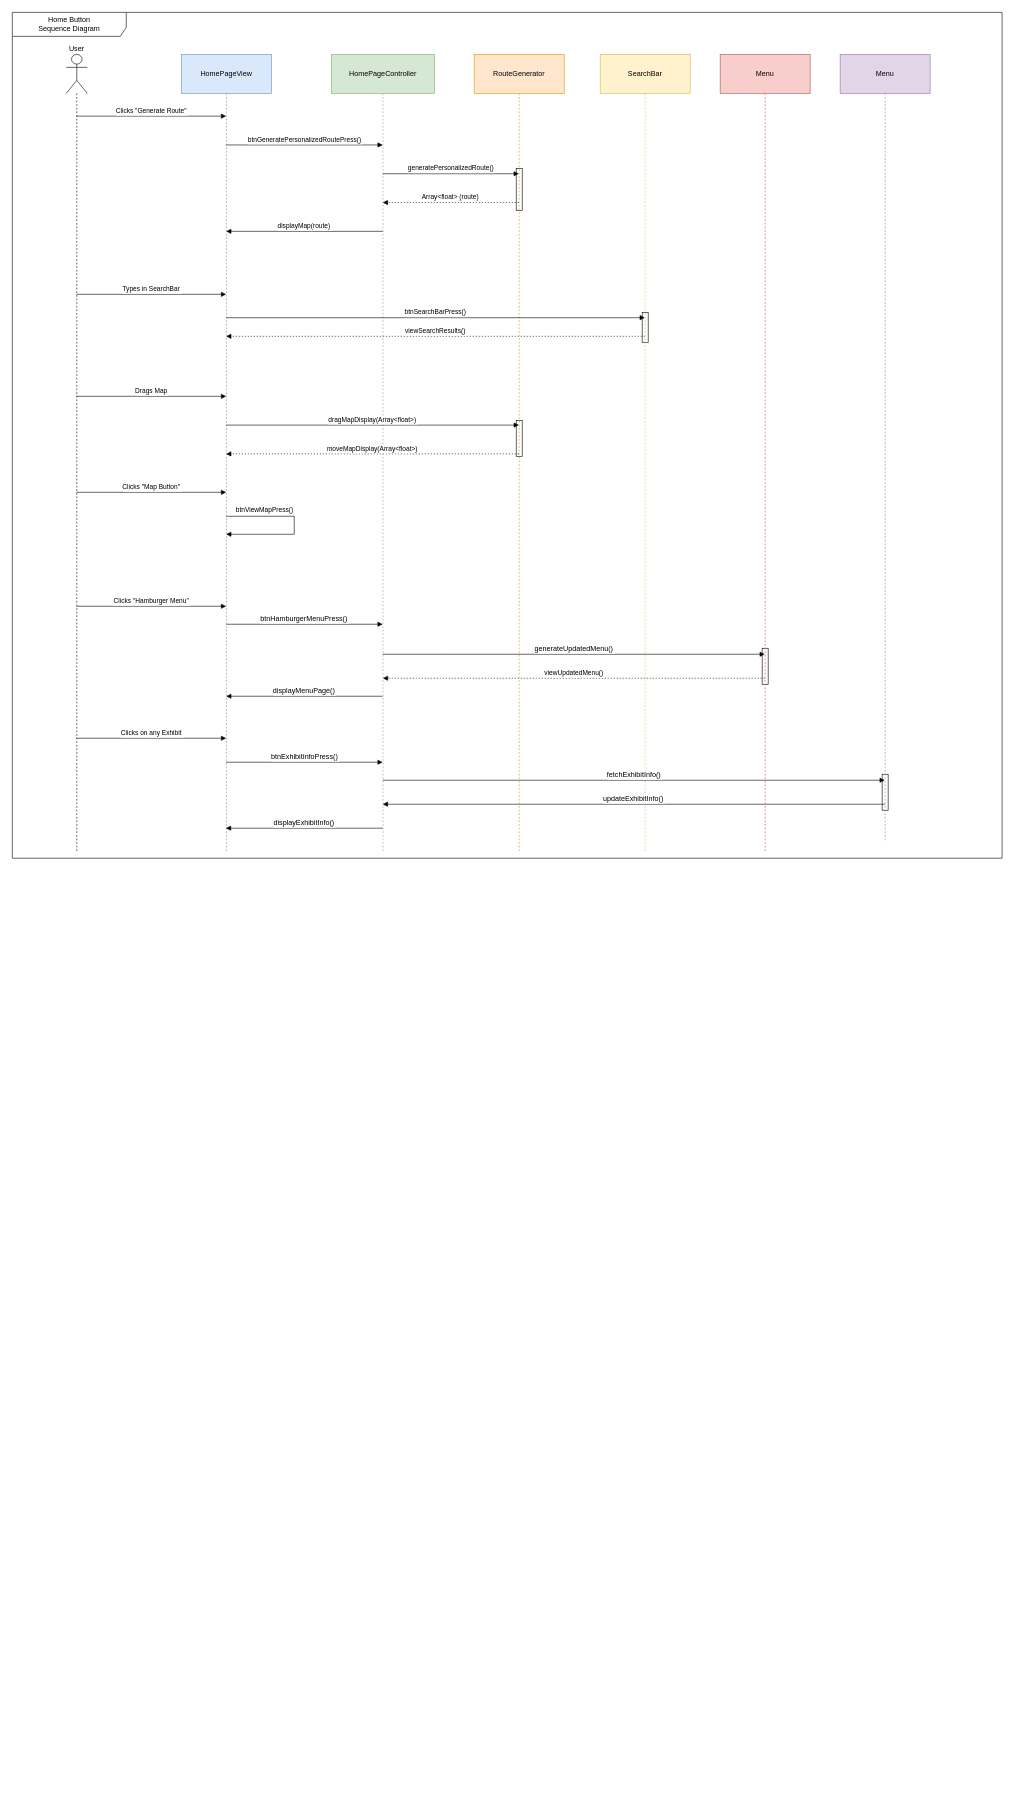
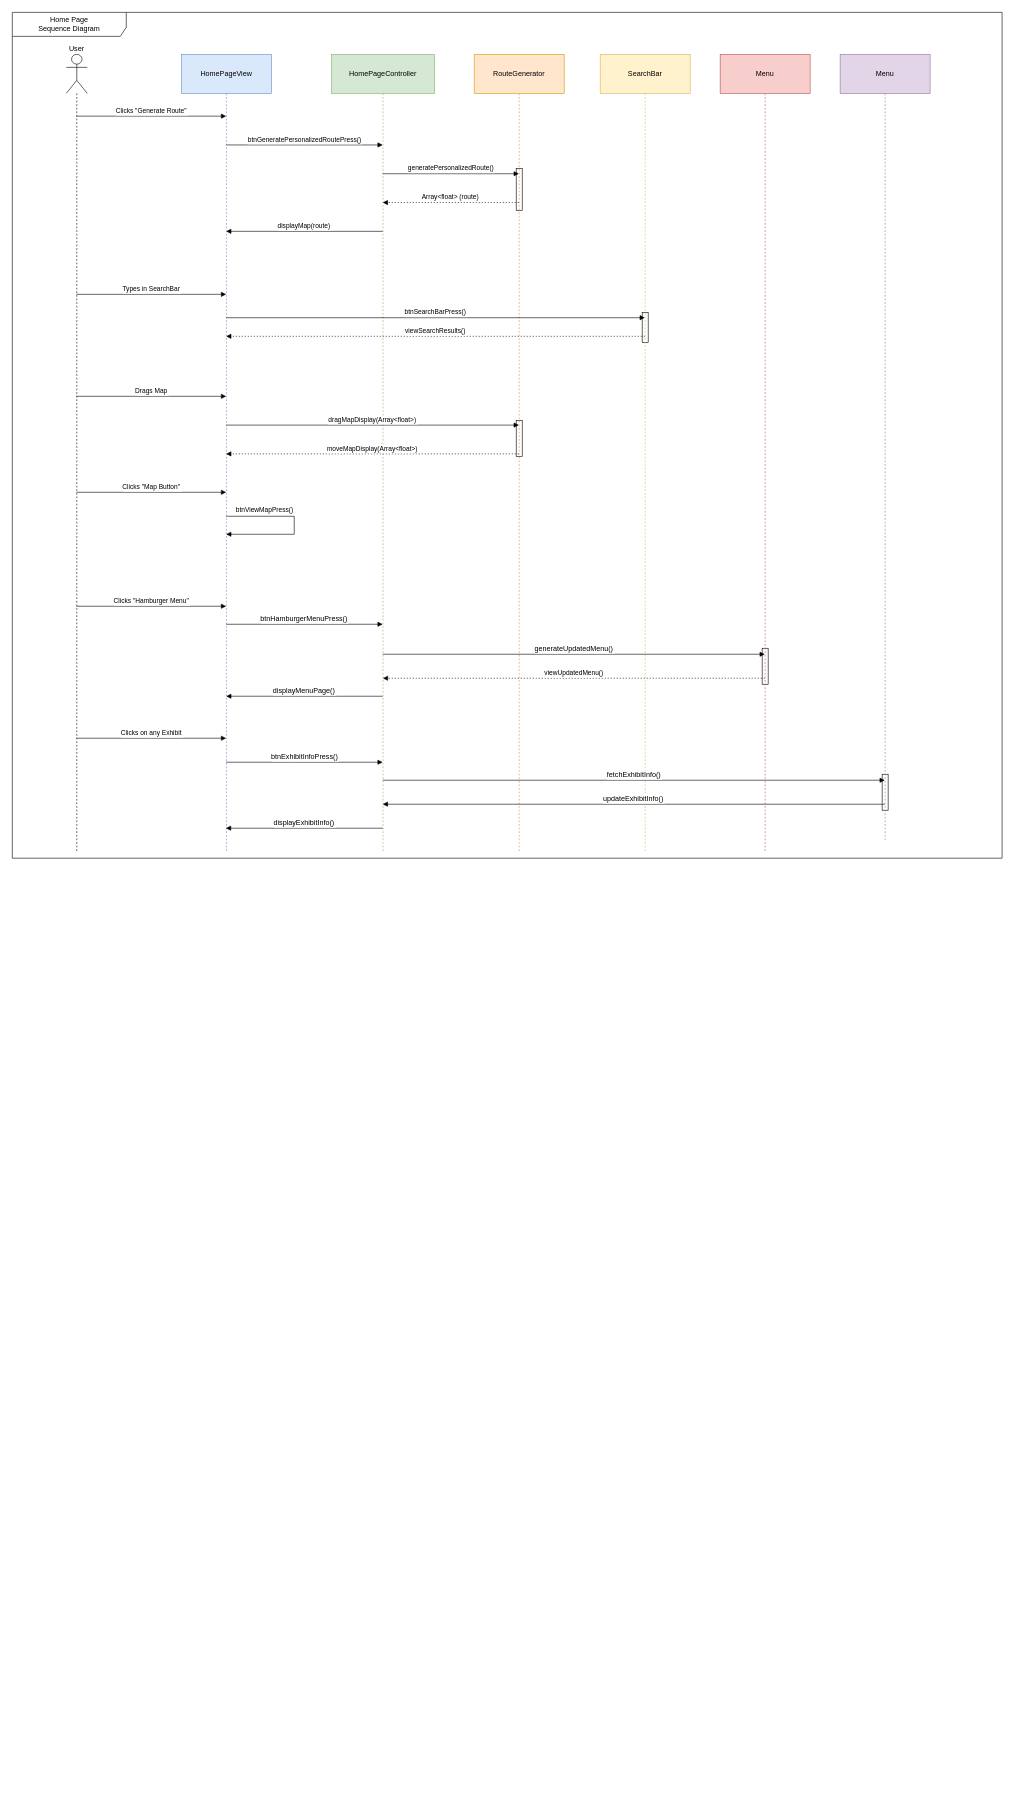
  <mxCell id="0" />
  <mxCell id="1" parent="0" />
  <mxCell id="2" value="" style="rounded=0;whiteSpace=wrap;html=1;" parent="1" vertex="1"><mxGeometry x="1470" y="1290" width="10" height="60" as="geometry" /></mxCell>
  <mxCell id="3" value="" style="rounded=0;whiteSpace=wrap;html=1;" parent="1" vertex="1"><mxGeometry x="1270" y="1080" width="10" height="60" as="geometry" /></mxCell>
  <mxCell id="4" value="" style="rounded=0;whiteSpace=wrap;html=1;" parent="1" vertex="1"><mxGeometry x="860" y="700" width="10" height="60" as="geometry" /></mxCell>
  <mxCell id="5" value="" style="rounded=0;whiteSpace=wrap;html=1;" parent="1" vertex="1"><mxGeometry x="860" y="280" width="10" height="70" as="geometry" /></mxCell>
  <mxCell id="6" value="" style="rounded=0;whiteSpace=wrap;html=1;" parent="1" vertex="1"><mxGeometry x="1070" y="520" width="10" height="50" as="geometry" /></mxCell>
  <mxCell id="7" value="User" style="shape=umlLifeline;perimeter=lifelinePerimeter;whiteSpace=wrap;container=1;dropTarget=0;collapsible=0;recursiveResize=0;outlineConnect=0;portConstraint=eastwest;newEdgeStyle={&quot;edgeStyle&quot;:&quot;elbowEdgeStyle&quot;,&quot;elbow&quot;:&quot;vertical&quot;,&quot;curved&quot;:0,&quot;rounded&quot;:0};participant=umlActor;verticalAlign=bottom;labelPosition=center;verticalLabelPosition=top;align=center;size=65;" parent="1" vertex="1"><mxGeometry x="110" y="90" width="35" height="1330" as="geometry" /></mxCell>
  <mxCell id="8" value="HomePageView" style="shape=umlLifeline;perimeter=lifelinePerimeter;whiteSpace=wrap;container=1;dropTarget=0;collapsible=0;recursiveResize=0;outlineConnect=0;portConstraint=eastwest;newEdgeStyle={&quot;edgeStyle&quot;:&quot;elbowEdgeStyle&quot;,&quot;elbow&quot;:&quot;vertical&quot;,&quot;curved&quot;:0,&quot;rounded&quot;:0};size=65;fillColor=#dae8fc;strokeColor=#6c8ebf;" parent="1" vertex="1"><mxGeometry x="302" y="90" width="150" height="1330" as="geometry" /></mxCell>
  <mxCell id="9" value="HomePageController" style="shape=umlLifeline;perimeter=lifelinePerimeter;whiteSpace=wrap;container=1;dropTarget=0;collapsible=0;recursiveResize=0;outlineConnect=0;portConstraint=eastwest;newEdgeStyle={&quot;edgeStyle&quot;:&quot;elbowEdgeStyle&quot;,&quot;elbow&quot;:&quot;vertical&quot;,&quot;curved&quot;:0,&quot;rounded&quot;:0};size=65;fillColor=#d5e8d4;strokeColor=#82b366;" parent="1" vertex="1"><mxGeometry x="552" y="90" width="172" height="1330" as="geometry" /></mxCell>
  <mxCell id="10" value="RouteGenerator" style="shape=umlLifeline;perimeter=lifelinePerimeter;whiteSpace=wrap;container=1;dropTarget=0;collapsible=0;recursiveResize=0;outlineConnect=0;portConstraint=eastwest;newEdgeStyle={&quot;edgeStyle&quot;:&quot;elbowEdgeStyle&quot;,&quot;elbow&quot;:&quot;vertical&quot;,&quot;curved&quot;:0,&quot;rounded&quot;:0};size=65;fillColor=#ffe6cc;strokeColor=#d79b00;" parent="1" vertex="1"><mxGeometry x="790" y="90" width="150" height="1330" as="geometry" /></mxCell>
  <mxCell id="11" value="SearchBar" style="shape=umlLifeline;perimeter=lifelinePerimeter;whiteSpace=wrap;container=1;dropTarget=0;collapsible=0;recursiveResize=0;outlineConnect=0;portConstraint=eastwest;newEdgeStyle={&quot;edgeStyle&quot;:&quot;elbowEdgeStyle&quot;,&quot;elbow&quot;:&quot;vertical&quot;,&quot;curved&quot;:0,&quot;rounded&quot;:0};size=65;fillColor=#fff2cc;strokeColor=#d6b656;" parent="1" vertex="1"><mxGeometry x="1000" y="90" width="150" height="1330" as="geometry" /></mxCell>
  <mxCell id="12" value="Clicks &quot;Generate Route&quot;" style="verticalAlign=bottom;edgeStyle=elbowEdgeStyle;elbow=vertical;curved=0;rounded=0;endArrow=block;" parent="1" source="7" target="8" edge="1"><mxGeometry relative="1" as="geometry"><Array as="points"><mxPoint x="240" y="193" /></Array></mxGeometry></mxCell>
  <mxCell id="13" value="btnGeneratePersonalizedRoutePress()" style="verticalAlign=bottom;edgeStyle=elbowEdgeStyle;elbow=vertical;curved=0;rounded=0;endArrow=block;" parent="1" source="8" target="9" edge="1"><mxGeometry relative="1" as="geometry"><Array as="points"><mxPoint x="516" y="241" /></Array></mxGeometry></mxCell>
  <mxCell id="14" value="generatePersonalizedRoute()" style="verticalAlign=bottom;edgeStyle=elbowEdgeStyle;elbow=vertical;curved=0;rounded=0;endArrow=block;" parent="1" source="9" target="10" edge="1"><mxGeometry relative="1" as="geometry"><Array as="points"><mxPoint x="786" y="289" /></Array></mxGeometry></mxCell>
  <mxCell id="15" value="Array&lt;float&gt; (route)" style="verticalAlign=bottom;edgeStyle=elbowEdgeStyle;elbow=vertical;curved=0;rounded=0;dashed=1;dashPattern=2 3;endArrow=block;" parent="1" source="10" target="9" edge="1"><mxGeometry relative="1" as="geometry"><Array as="points"><mxPoint x="789" y="337" /></Array></mxGeometry></mxCell>
  <mxCell id="16" value="displayMap(route)" style="verticalAlign=bottom;edgeStyle=elbowEdgeStyle;elbow=vertical;curved=0;rounded=0;endArrow=block;" parent="1" source="9" target="8" edge="1"><mxGeometry relative="1" as="geometry"><Array as="points"><mxPoint x="519" y="385" /></Array></mxGeometry></mxCell>
  <mxCell id="17" value="Types in SearchBar" style="verticalAlign=bottom;edgeStyle=elbowEdgeStyle;elbow=vertical;curved=0;rounded=0;endArrow=block;" parent="1" source="7" target="8" edge="1"><mxGeometry relative="1" as="geometry"><Array as="points"><mxPoint x="280" y="490" /><mxPoint x="240" y="461" /></Array><mxPoint x="126.947" y="490" as="sourcePoint" /><mxPoint x="376.5" y="490" as="targetPoint" /></mxGeometry></mxCell>
  <mxCell id="18" value="btnSearchBarPress()" style="verticalAlign=bottom;edgeStyle=elbowEdgeStyle;elbow=vertical;curved=0;rounded=0;endArrow=block;" parent="1" source="8" target="11" edge="1"><mxGeometry relative="1" as="geometry"><Array as="points"><mxPoint x="755" y="529" /></Array></mxGeometry></mxCell>
  <mxCell id="19" value="viewSearchResults()" style="verticalAlign=bottom;edgeStyle=elbowEdgeStyle;elbow=vertical;curved=0;rounded=0;dashed=1;dashPattern=2 3;endArrow=block;" parent="1" source="11" target="8" edge="1"><mxGeometry relative="1" as="geometry"><Array as="points"><mxPoint x="490" y="560" /><mxPoint x="758" y="577" /></Array></mxGeometry></mxCell>
  <mxCell id="20" value="Drags Map" style="verticalAlign=bottom;edgeStyle=elbowEdgeStyle;elbow=vertical;curved=0;rounded=0;endArrow=block;" parent="1" source="7" target="8" edge="1"><mxGeometry relative="1" as="geometry"><Array as="points"><mxPoint x="233.05" y="660" /></Array><mxPoint x="119.997" y="660" as="sourcePoint" /><mxPoint x="369.55" y="660" as="targetPoint" /></mxGeometry></mxCell>
  <mxCell id="21" value="dragMapDisplay(Array&lt;float&gt;)" style="verticalAlign=bottom;edgeStyle=elbowEdgeStyle;elbow=vertical;curved=0;rounded=0;endArrow=block;" parent="1" source="8" target="10" edge="1"><mxGeometry relative="1" as="geometry"><Array as="points"><mxPoint x="648.05" y="708" /></Array><mxPoint x="369.497" y="708" as="sourcePoint" /><mxPoint x="857.55" y="708" as="targetPoint" /></mxGeometry></mxCell>
  <mxCell id="22" value="moveMapDisplay(Array&lt;float&gt;)" style="verticalAlign=bottom;edgeStyle=elbowEdgeStyle;elbow=vertical;curved=0;rounded=0;dashed=1;dashPattern=2 3;endArrow=block;" parent="1" source="10" target="8" edge="1"><mxGeometry relative="1" as="geometry"><Array as="points"><mxPoint x="651.05" y="756" /></Array><mxPoint x="857.55" y="756" as="sourcePoint" /><mxPoint x="369" y="756" as="targetPoint" /></mxGeometry></mxCell>
  <mxCell id="23" value="&lt;span style=&quot;color: rgb(0, 0, 0); text-align: center;&quot;&gt;btnViewMapPress()&lt;/span&gt;" style="html=1;align=left;spacingLeft=2;endArrow=block;rounded=0;edgeStyle=orthogonalEdgeStyle;curved=0;rounded=0;" parent="1" edge="1"><mxGeometry x="-0.898" y="10" relative="1" as="geometry"><mxPoint x="376.447" y="860.003" as="sourcePoint" /><Array as="points"><mxPoint x="490" y="859.95" /><mxPoint x="490" y="889.95" /></Array><mxPoint x="376.447" y="890.003" as="targetPoint" /><mxPoint as="offset" /></mxGeometry></mxCell>
  <mxCell id="24" value="Clicks &quot;Map Button&quot;" style="verticalAlign=bottom;edgeStyle=elbowEdgeStyle;elbow=vertical;curved=0;rounded=0;endArrow=block;" parent="1" source="7" target="8" edge="1"><mxGeometry relative="1" as="geometry"><Array as="points"><mxPoint x="236.05" y="820" /></Array><mxPoint x="130" y="820" as="sourcePoint" /><mxPoint x="380" y="820" as="targetPoint" /></mxGeometry></mxCell>
  <mxCell id="25" value="Clicks &quot;Hamburger Menu&quot;" style="verticalAlign=bottom;edgeStyle=elbowEdgeStyle;elbow=vertical;curved=0;rounded=0;endArrow=block;" parent="1" source="7" target="8" edge="1"><mxGeometry relative="1" as="geometry"><Array as="points"><mxPoint x="240.05" y="1010" /></Array><mxPoint x="130" y="1010" as="sourcePoint" /><mxPoint x="381" y="1010" as="targetPoint" /></mxGeometry></mxCell>
  <mxCell id="26" value="Menu" style="shape=umlLifeline;perimeter=lifelinePerimeter;whiteSpace=wrap;container=1;dropTarget=0;collapsible=0;recursiveResize=0;outlineConnect=0;portConstraint=eastwest;newEdgeStyle={&quot;edgeStyle&quot;:&quot;elbowEdgeStyle&quot;,&quot;elbow&quot;:&quot;vertical&quot;,&quot;curved&quot;:0,&quot;rounded&quot;:0};size=65;fillColor=#f8cecc;strokeColor=#b85450;" parent="1" vertex="1"><mxGeometry x="1200" y="90" width="150" height="1330" as="geometry" /></mxCell>
  <mxCell id="27" value="btnHamburgerMenuPress()" style="verticalAlign=bottom;edgeStyle=elbowEdgeStyle;elbow=vertical;curved=0;rounded=0;endArrow=block;fontSize=12;" parent="1" edge="1"><mxGeometry relative="1" as="geometry"><Array as="points"><mxPoint x="480" y="1040" /></Array><mxPoint x="376.548" y="1040" as="sourcePoint" /><mxPoint x="637.5" y="1040" as="targetPoint" /></mxGeometry></mxCell>
  <mxCell id="28" value="generateUpdatedMenu()" style="verticalAlign=bottom;edgeStyle=elbowEdgeStyle;elbow=vertical;curved=0;rounded=0;endArrow=block;fontSize=12;" parent="1" source="9" target="26" edge="1"><mxGeometry relative="1" as="geometry"><Array as="points"><mxPoint x="743.45" y="1090" /></Array><mxPoint x="639.998" y="1090" as="sourcePoint" /><mxPoint x="900.95" y="1090" as="targetPoint" /></mxGeometry></mxCell>
  <mxCell id="29" value="viewUpdatedMenu()" style="verticalAlign=bottom;edgeStyle=elbowEdgeStyle;elbow=vertical;curved=0;rounded=0;dashed=1;dashPattern=2 3;endArrow=block;" parent="1" edge="1"><mxGeometry relative="1" as="geometry"><Array as="points"><mxPoint x="1250" y="1130" /><mxPoint x="961" y="1652" /></Array><mxPoint x="1274.5" y="1130" as="sourcePoint" /><mxPoint x="637.7" y="1130" as="targetPoint" /></mxGeometry></mxCell>
  <mxCell id="30" value="displayMenuPage()" style="verticalAlign=bottom;edgeStyle=elbowEdgeStyle;elbow=vertical;curved=0;rounded=0;endArrow=block;fontSize=12;" parent="1" source="9" target="8" edge="1"><mxGeometry relative="1" as="geometry"><Array as="points"><mxPoint x="483.45" y="1160" /></Array><mxPoint x="379.998" y="1160" as="sourcePoint" /><mxPoint x="300" y="1120" as="targetPoint" /></mxGeometry></mxCell>
  <mxCell id="31" value="displayExhibitInfo()" style="verticalAlign=bottom;edgeStyle=elbowEdgeStyle;elbow=vertical;curved=0;rounded=0;endArrow=block;fontSize=12;" parent="1" edge="1"><mxGeometry relative="1" as="geometry"><Array as="points"><mxPoint x="550" y="1380" /><mxPoint x="651.62" y="3000" /></Array><mxPoint x="637.5" y="1380" as="sourcePoint" /><mxPoint x="376.071" y="1380" as="targetPoint" /></mxGeometry></mxCell>
  <mxCell id="32" value="Clicks on any Exhibit" style="verticalAlign=bottom;edgeStyle=elbowEdgeStyle;elbow=vertical;curved=0;rounded=0;endArrow=block;" parent="1" source="7" target="8" edge="1"><mxGeometry relative="1" as="geometry"><Array as="points"><mxPoint x="245.82" y="1230" /></Array><mxPoint x="130.001" y="1230" as="sourcePoint" /><mxPoint x="379.27" y="1230" as="targetPoint" /></mxGeometry></mxCell>
  <mxCell id="33" value="Menu" style="shape=umlLifeline;perimeter=lifelinePerimeter;whiteSpace=wrap;container=1;dropTarget=0;collapsible=0;recursiveResize=0;outlineConnect=0;portConstraint=eastwest;newEdgeStyle={&quot;edgeStyle&quot;:&quot;elbowEdgeStyle&quot;,&quot;elbow&quot;:&quot;vertical&quot;,&quot;curved&quot;:0,&quot;rounded&quot;:0};size=65;fillColor=#e1d5e7;strokeColor=#9673a6;" parent="1" vertex="1"><mxGeometry x="1400" y="90" width="150" height="1310" as="geometry" /></mxCell>
  <mxCell id="34" value="fetchExhibitInfo()" style="verticalAlign=bottom;edgeStyle=elbowEdgeStyle;elbow=vertical;curved=0;rounded=0;endArrow=block;fontSize=12;" parent="1" source="9" target="33" edge="1"><mxGeometry relative="1" as="geometry"><Array as="points"><mxPoint x="1010" y="1300" /><mxPoint x="747.5" y="1700" /></Array><mxPoint x="637.324" y="1300" as="sourcePoint" /><mxPoint x="1474.5" y="1300" as="targetPoint" /></mxGeometry></mxCell>
  <mxCell id="35" value="updateExhibitInfo()" style="verticalAlign=bottom;edgeStyle=elbowEdgeStyle;elbow=vertical;curved=0;rounded=0;endArrow=block;fontSize=12;" parent="1" source="33" target="9" edge="1"><mxGeometry relative="1" as="geometry"><Array as="points"><mxPoint x="1023.04" y="1340" /><mxPoint x="760.54" y="1740" /></Array><mxPoint x="1474.5" y="1340" as="sourcePoint" /><mxPoint x="637.071" y="1340" as="targetPoint" /></mxGeometry></mxCell>
  <mxCell id="36" value="btnExhibitInfoPress()" style="verticalAlign=bottom;edgeStyle=elbowEdgeStyle;elbow=vertical;curved=0;rounded=0;endArrow=block;fontSize=12;" parent="1" source="8" target="9" edge="1"><mxGeometry relative="1" as="geometry"><Array as="points"><mxPoint x="488.82" y="1270" /></Array><mxPoint x="370" y="1270" as="sourcePoint" /><mxPoint x="620" y="1270" as="targetPoint" /></mxGeometry></mxCell>
- <mxCell id="37" value="&lt;div&gt;&lt;font color=&quot;#000000&quot;&gt;Home Button&lt;/font&gt;&lt;/div&gt;&lt;div&gt;Sequence Diagram&lt;/div&gt;" style="shape=umlFrame;whiteSpace=wrap;html=1;pointerEvents=0;width=190;height=40;fillStyle=solid;" vertex="1" parent="1"><mxGeometry x="20" y="20" width="1650" height="1410" as="geometry" /></mxCell>
+ <mxCell id="37" value="&lt;div&gt;&lt;font color=&quot;#000000&quot;&gt;Home Page&lt;/font&gt;&lt;/div&gt;&lt;div&gt;Sequence Diagram&lt;/div&gt;" style="shape=umlFrame;whiteSpace=wrap;html=1;pointerEvents=0;width=190;height=40;fillStyle=solid;" vertex="1" parent="1"><mxGeometry x="20" y="20" width="1650" height="1410" as="geometry" /></mxCell>
